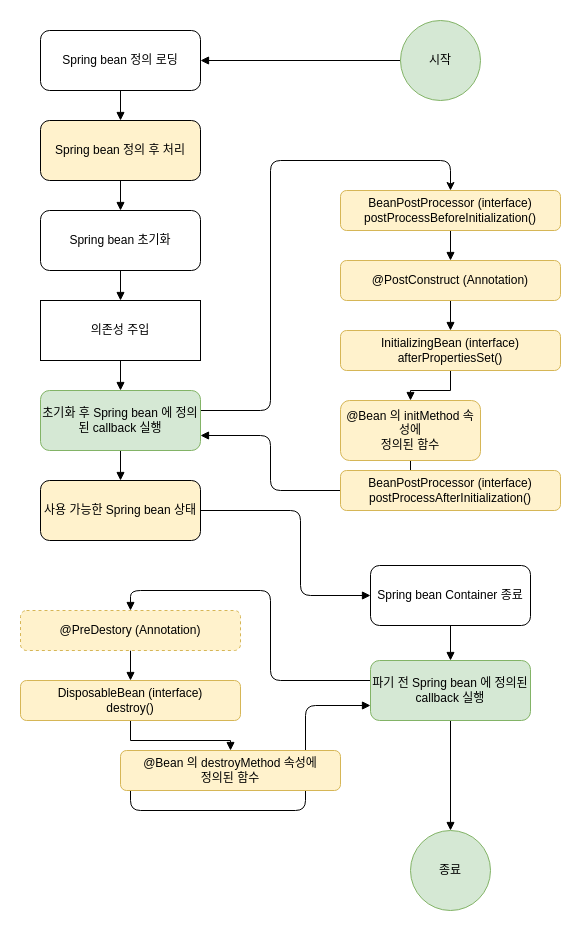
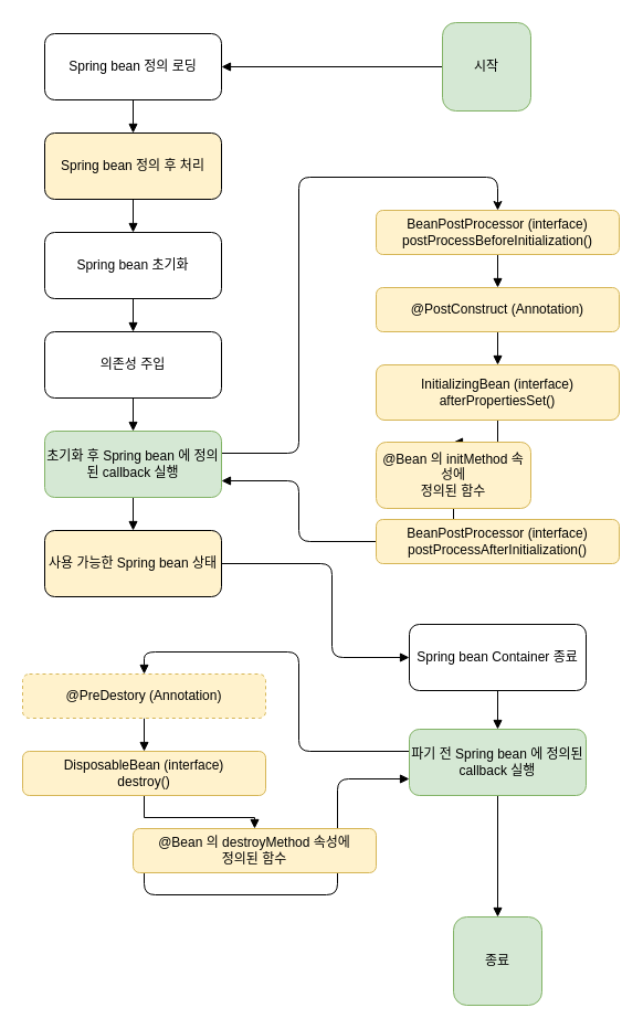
  <mxCell id="0" />
  <mxCell id="1" parent="0" />
  <mxCell id="2" style="edgeStyle=orthogonalEdgeStyle;rounded=0;orthogonalLoop=1;jettySize=auto;html=1;entryX=1;entryY=0.5;entryDx=0;entryDy=0;endArrow=block;endFill=1;" edge="1" parent="1" source="3" target="7"><mxGeometry relative="1" as="geometry" /></mxCell>
- <mxCell id="3" value="시작" style="ellipse;whiteSpace=wrap;html=1;aspect=fixed;fillColor=#d5e8d4;strokeColor=#82b366;" vertex="1" parent="1"><mxGeometry x="400" y="20" width="80" height="80" as="geometry" /></mxCell>
+ <mxCell id="3" value="시작" style="whiteSpace=wrap;html=1;aspect=fixed;fillColor=#d5e8d4;strokeColor=#82b366;rounded=1;" vertex="1" parent="1"><mxGeometry x="400" y="20" width="80" height="80" as="geometry" /></mxCell>
  <mxCell id="4" style="edgeStyle=orthogonalEdgeStyle;rounded=0;orthogonalLoop=1;jettySize=auto;html=1;entryX=0.5;entryY=0;entryDx=0;entryDy=0;endArrow=block;endFill=1;" edge="1" parent="1" source="5" target="9"><mxGeometry relative="1" as="geometry" /></mxCell>
  <mxCell id="5" value="Spring bean 정의 후 처리" style="rounded=1;whiteSpace=wrap;html=1;fillColor=#fff2cc;" vertex="1" parent="1"><mxGeometry x="40" y="120" width="160" height="60" as="geometry" /></mxCell>
  <mxCell id="6" style="edgeStyle=orthogonalEdgeStyle;rounded=0;orthogonalLoop=1;jettySize=auto;html=1;entryX=0.5;entryY=0;entryDx=0;entryDy=0;endArrow=block;endFill=1;" edge="1" parent="1" source="7" target="5"><mxGeometry relative="1" as="geometry" /></mxCell>
  <mxCell id="7" value="Spring bean 정의 로딩" style="rounded=1;whiteSpace=wrap;html=1;" vertex="1" parent="1"><mxGeometry x="40" y="30" width="160" height="60" as="geometry" /></mxCell>
  <mxCell id="8" style="edgeStyle=orthogonalEdgeStyle;rounded=0;orthogonalLoop=1;jettySize=auto;html=1;entryX=0.5;entryY=0;entryDx=0;entryDy=0;endArrow=block;endFill=1;" edge="1" parent="1" source="9" target="11"><mxGeometry relative="1" as="geometry" /></mxCell>
  <mxCell id="9" value="Spring bean 초기화" style="rounded=1;whiteSpace=wrap;html=1;" vertex="1" parent="1"><mxGeometry x="40" y="210" width="160" height="60" as="geometry" /></mxCell>
  <mxCell id="10" style="edgeStyle=orthogonalEdgeStyle;rounded=0;orthogonalLoop=1;jettySize=auto;html=1;entryX=0.5;entryY=0;entryDx=0;entryDy=0;endArrow=block;endFill=1;" edge="1" parent="1" source="11" target="14"><mxGeometry relative="1" as="geometry" /></mxCell>
- <mxCell id="11" value="의존성 주입" style="whiteSpace=wrap;html=1;rounded=0;" vertex="1" parent="1"><mxGeometry x="40" y="300" width="160" height="60" as="geometry" /></mxCell>
+ <mxCell id="11" value="의존성 주입" style="rounded=1;whiteSpace=wrap;html=1;" vertex="1" parent="1"><mxGeometry x="40" y="300" width="160" height="60" as="geometry" /></mxCell>
  <mxCell id="12" style="edgeStyle=orthogonalEdgeStyle;rounded=0;orthogonalLoop=1;jettySize=auto;html=1;entryX=0.5;entryY=0;entryDx=0;entryDy=0;endArrow=block;endFill=1;" edge="1" parent="1" source="14" target="16"><mxGeometry relative="1" as="geometry" /></mxCell>
  <mxCell id="13" style="edgeStyle=orthogonalEdgeStyle;rounded=1;orthogonalLoop=1;jettySize=auto;html=1;entryX=0.5;entryY=0;entryDx=0;entryDy=0;" edge="1" parent="1" source="14" target="18"><mxGeometry relative="1" as="geometry"><Array as="points"><mxPoint x="270" y="410" /><mxPoint x="270" y="160" /><mxPoint x="450" y="160" /></Array></mxGeometry></mxCell>
  <mxCell id="14" value="초기화 후 Spring bean 에 정의된 callback 실행" style="rounded=1;whiteSpace=wrap;html=1;fillColor=#d5e8d4;strokeColor=#82b366;" vertex="1" parent="1"><mxGeometry x="40" y="390" width="160" height="60" as="geometry" /></mxCell>
  <mxCell id="15" style="edgeStyle=orthogonalEdgeStyle;rounded=1;orthogonalLoop=1;jettySize=auto;html=1;entryX=0;entryY=0.5;entryDx=0;entryDy=0;endArrow=block;endFill=1;" edge="1" parent="1" source="16" target="28"><mxGeometry relative="1" as="geometry"><Array as="points"><mxPoint x="300" y="510" /><mxPoint x="300" y="595" /></Array></mxGeometry></mxCell>
  <mxCell id="16" value="사용 가능한 Spring bean 상태" style="rounded=1;whiteSpace=wrap;html=1;fillColor=#fff2cc;" vertex="1" parent="1"><mxGeometry x="40" y="480" width="160" height="60" as="geometry" /></mxCell>
  <mxCell id="17" style="edgeStyle=orthogonalEdgeStyle;rounded=0;orthogonalLoop=1;jettySize=auto;html=1;entryX=0.5;entryY=0;entryDx=0;entryDy=0;endArrow=block;endFill=1;" edge="1" parent="1" source="18" target="20"><mxGeometry relative="1" as="geometry" /></mxCell>
  <mxCell id="18" value="BeanPostProcessor (interface)&lt;br&gt;postProcessBeforeInitialization()" style="rounded=1;whiteSpace=wrap;html=1;fillColor=#fff2cc;strokeColor=#d6b656;" vertex="1" parent="1"><mxGeometry x="340" y="190" width="220" height="40" as="geometry" /></mxCell>
  <mxCell id="19" style="edgeStyle=orthogonalEdgeStyle;rounded=0;orthogonalLoop=1;jettySize=auto;html=1;entryX=0.5;entryY=0;entryDx=0;entryDy=0;endArrow=block;endFill=1;" edge="1" parent="1" source="20" target="22"><mxGeometry relative="1" as="geometry" /></mxCell>
  <mxCell id="20" value="@PostConstruct (Annotation)" style="rounded=1;whiteSpace=wrap;html=1;fillColor=#fff2cc;strokeColor=#d6b656;" vertex="1" parent="1"><mxGeometry x="340" y="260" width="220" height="40" as="geometry" /></mxCell>
  <mxCell id="21" style="edgeStyle=orthogonalEdgeStyle;rounded=0;orthogonalLoop=1;jettySize=auto;html=1;entryX=0.5;entryY=0;entryDx=0;entryDy=0;endArrow=block;endFill=1;" edge="1" parent="1" source="22" target="24"><mxGeometry relative="1" as="geometry" /></mxCell>
- <mxCell id="22" value="InitializingBean (interface)&lt;br&gt;afterPropertiesSet()" style="rounded=1;whiteSpace=wrap;html=1;fillColor=#fff2cc;strokeColor=#d6b656;" vertex="1" parent="1"><mxGeometry x="340" y="330" width="220" height="40" as="geometry" /></mxCell>
+ <mxCell id="22" value="InitializingBean (interface)&lt;br&gt;afterPropertiesSet()" style="rounded=1;whiteSpace=wrap;html=1;fillColor=#fff2cc;strokeColor=#d6b656;" vertex="1" parent="1"><mxGeometry x="340" y="330" width="220" height="50" as="geometry" /></mxCell>
  <mxCell id="23" style="edgeStyle=orthogonalEdgeStyle;rounded=0;orthogonalLoop=1;jettySize=auto;html=1;entryX=0.5;entryY=0;entryDx=0;entryDy=0;endArrow=block;endFill=1;" edge="1" parent="1" source="24" target="26"><mxGeometry relative="1" as="geometry" /></mxCell>
  <mxCell id="24" value="@Bean 의 initMethod 속성에&lt;br&gt;정의된 함수" style="rounded=1;whiteSpace=wrap;html=1;fillColor=#fff2cc;strokeColor=#d6b656;" vertex="1" parent="1"><mxGeometry x="340" y="400" width="140" height="60" as="geometry" /></mxCell>
  <mxCell id="25" style="edgeStyle=orthogonalEdgeStyle;rounded=1;orthogonalLoop=1;jettySize=auto;html=1;entryX=1;entryY=0.75;entryDx=0;entryDy=0;endArrow=block;endFill=1;" edge="1" parent="1" source="26" target="14"><mxGeometry relative="1" as="geometry" /></mxCell>
  <mxCell id="26" value="BeanPostProcessor (interface)&lt;br&gt;postProcessAfterInitialization()" style="rounded=1;whiteSpace=wrap;html=1;fillColor=#fff2cc;strokeColor=#d6b656;" vertex="1" parent="1"><mxGeometry x="340" y="470" width="220" height="40" as="geometry" /></mxCell>
  <mxCell id="27" style="edgeStyle=orthogonalEdgeStyle;rounded=0;orthogonalLoop=1;jettySize=auto;html=1;entryX=0.5;entryY=0;entryDx=0;entryDy=0;endArrow=block;endFill=1;" edge="1" parent="1" source="28" target="31"><mxGeometry relative="1" as="geometry" /></mxCell>
  <mxCell id="28" value="Spring bean Container 종료" style="rounded=1;whiteSpace=wrap;html=1;" vertex="1" parent="1"><mxGeometry x="370" y="565" width="160" height="60" as="geometry" /></mxCell>
  <mxCell id="29" style="edgeStyle=orthogonalEdgeStyle;rounded=0;orthogonalLoop=1;jettySize=auto;html=1;entryX=0.5;entryY=0;entryDx=0;entryDy=0;endArrow=block;endFill=1;" edge="1" parent="1" source="31" target="38"><mxGeometry relative="1" as="geometry" /></mxCell>
  <mxCell id="30" style="edgeStyle=orthogonalEdgeStyle;rounded=1;orthogonalLoop=1;jettySize=auto;html=1;entryX=0.5;entryY=0;entryDx=0;entryDy=0;endArrow=block;endFill=1;" edge="1" parent="1" source="31" target="33"><mxGeometry relative="1" as="geometry"><Array as="points"><mxPoint x="270" y="680" /><mxPoint x="270" y="590" /><mxPoint x="130" y="590" /></Array></mxGeometry></mxCell>
  <mxCell id="31" value="파기 전 Spring bean 에 정의된 callback 실행" style="rounded=1;whiteSpace=wrap;html=1;fillColor=#d5e8d4;strokeColor=#82b366;" vertex="1" parent="1"><mxGeometry x="370" y="660" width="160" height="60" as="geometry" /></mxCell>
  <mxCell id="32" style="edgeStyle=orthogonalEdgeStyle;rounded=0;orthogonalLoop=1;jettySize=auto;html=1;entryX=0.5;entryY=0;entryDx=0;entryDy=0;endArrow=block;endFill=1;" edge="1" parent="1" source="33" target="35"><mxGeometry relative="1" as="geometry" /></mxCell>
  <mxCell id="33" value="@PreDestory (Annotation)" style="rounded=1;whiteSpace=wrap;html=1;fillColor=#fff2cc;strokeColor=#d6b656;dashed=1;" vertex="1" parent="1"><mxGeometry x="20" y="610" width="220" height="40" as="geometry" /></mxCell>
  <mxCell id="34" style="edgeStyle=orthogonalEdgeStyle;rounded=0;orthogonalLoop=1;jettySize=auto;html=1;entryX=0.5;entryY=0;entryDx=0;entryDy=0;endArrow=block;endFill=1;" edge="1" parent="1" source="35" target="37"><mxGeometry relative="1" as="geometry" /></mxCell>
  <mxCell id="35" value="DisposableBean (interface)&lt;br&gt;destroy()" style="rounded=1;whiteSpace=wrap;html=1;fillColor=#fff2cc;strokeColor=#d6b656;" vertex="1" parent="1"><mxGeometry x="20" y="680" width="220" height="40" as="geometry" /></mxCell>
  <mxCell id="36" style="edgeStyle=orthogonalEdgeStyle;rounded=1;orthogonalLoop=1;jettySize=auto;html=1;entryX=0;entryY=0.75;entryDx=0;entryDy=0;endArrow=block;endFill=1;" edge="1" parent="1" source="37" target="31"><mxGeometry relative="1" as="geometry"><Array as="points"><mxPoint x="130" y="810" /><mxPoint x="305" y="810" /><mxPoint x="305" y="705" /></Array></mxGeometry></mxCell>
  <mxCell id="37" value="@Bean 의 destroyMethod 속성에&lt;br&gt;정의된 함수" style="rounded=1;whiteSpace=wrap;html=1;fillColor=#fff2cc;strokeColor=#d6b656;" vertex="1" parent="1"><mxGeometry x="120" y="750" width="220" height="40" as="geometry" /></mxCell>
- <mxCell id="38" value="종료" style="ellipse;whiteSpace=wrap;html=1;aspect=fixed;fillColor=#d5e8d4;strokeColor=#82b366;" vertex="1" parent="1"><mxGeometry x="410" y="830" width="80" height="80" as="geometry" /></mxCell>
+ <mxCell id="38" value="종료" style="whiteSpace=wrap;html=1;aspect=fixed;fillColor=#d5e8d4;strokeColor=#82b366;rounded=1;" vertex="1" parent="1"><mxGeometry x="410" y="830" width="80" height="80" as="geometry" /></mxCell>
